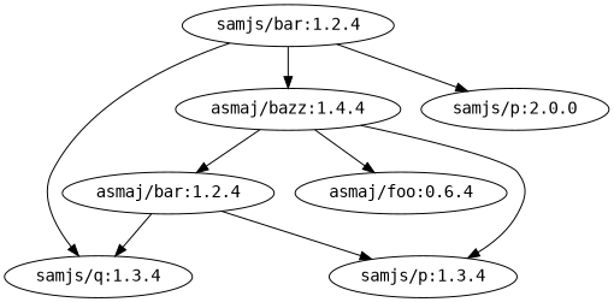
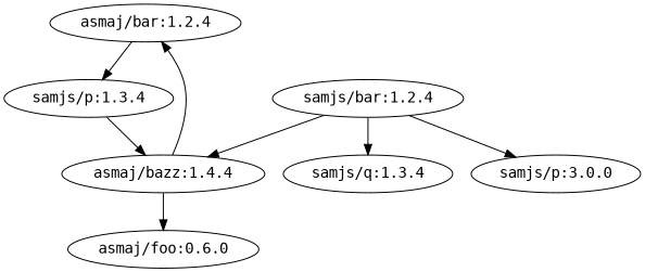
  digraph {
    fontname="DejaVu Sans Mono"
    node [fontname="DejaVu Sans Mono"]
    edge [fontname="DejaVu Sans Mono"]
    "asmaj/bar:1.2.4"
-   "asmaj/foo:0.6.0" [label="asmaj/foo:0.6.4"]
+   "asmaj/foo:0.6.0"
    "samjs/p:1.3.4"
    n4 [label="samjs/q:1.3.4"]
    "asmaj/bazz:1.4.4"
    n6 [label="samjs/bar:1.2.4"]
-   "samjs/p:2.0.0"
+   "samjs/p:2.0.0" [label="samjs/p:3.0.0"]
    subgraph sub_1 {
      "asmaj/bar:1.2.4"
      "asmaj/foo:0.6.0"
      "samjs/p:1.3.4"
      n4
    }
    subgraph sub_2 {
    }
    subgraph sub_3 {
    }
    subgraph sub_4 {
    }
    subgraph sub_5 {
    }
    subgraph sub_6 {
    }
    subgraph sub_7 {
    }
    subgraph sub_8 {
    }
    subgraph sub_9 {
    }
    subgraph sub_10 {
      "asmaj/bar:1.2.4"
      "samjs/p:1.3.4"
      "asmaj/bazz:1.4.4"
    }
    subgraph sub_11 {
      n4
      "asmaj/bazz:1.4.4"
      n6
      "samjs/p:2.0.0"
    }
    subgraph sub_12 {
    }
    "asmaj/bar:1.2.4" -> "samjs/p:1.3.4"
-   "asmaj/bar:1.2.4" -> n4
    "asmaj/bazz:1.4.4" -> "asmaj/bar:1.2.4"
    "asmaj/bazz:1.4.4" -> "asmaj/foo:0.6.0"
-   "asmaj/bazz:1.4.4" -> "samjs/p:1.3.4"
+   "samjs/p:1.3.4" -> "asmaj/bazz:1.4.4"
    n6 -> n4
    n6 -> "asmaj/bazz:1.4.4"
    n6 -> "samjs/p:2.0.0"
  }
